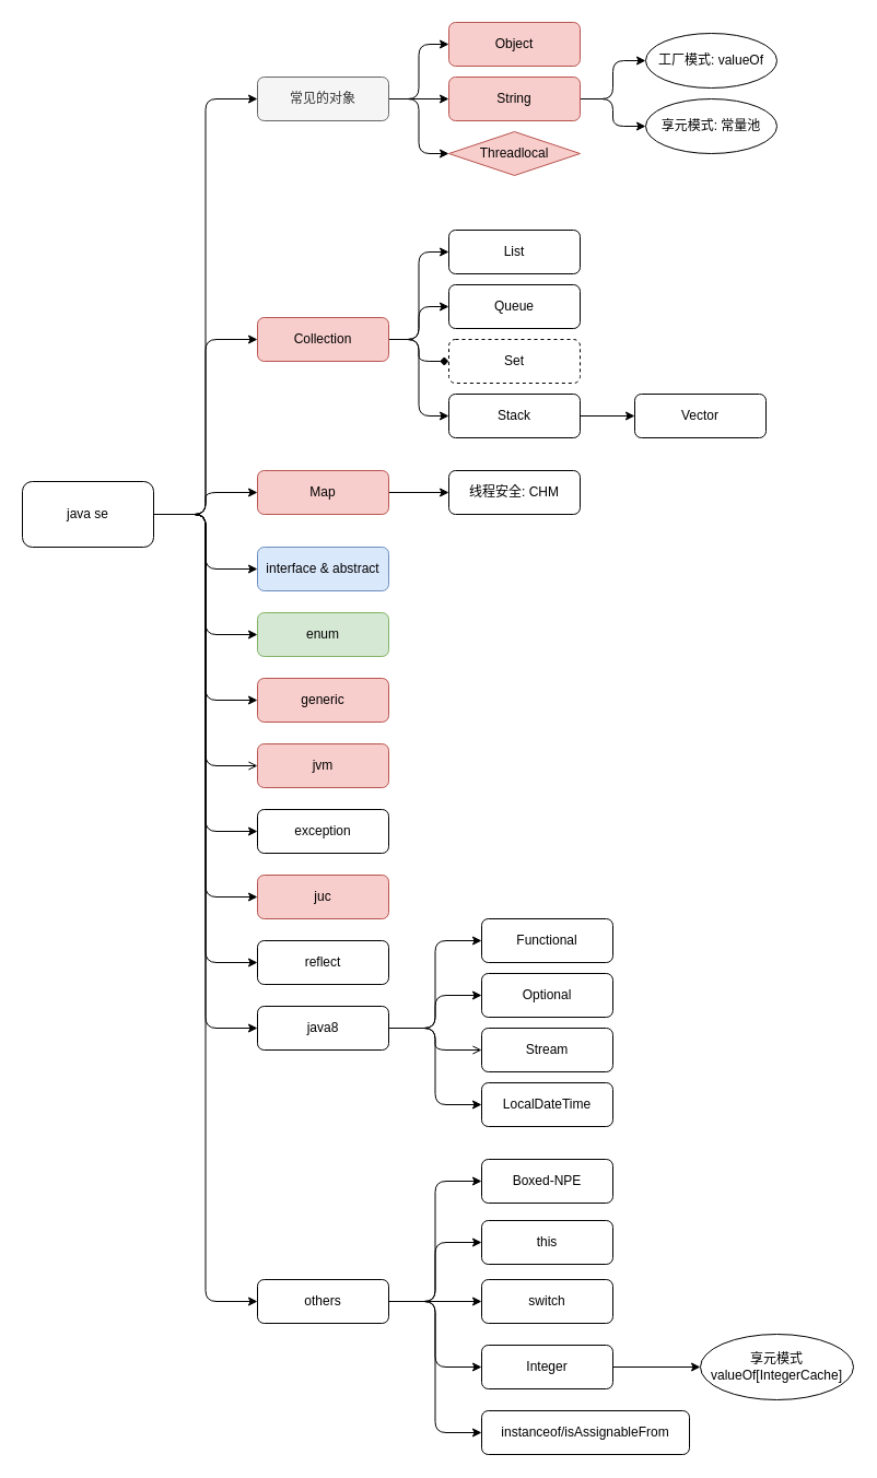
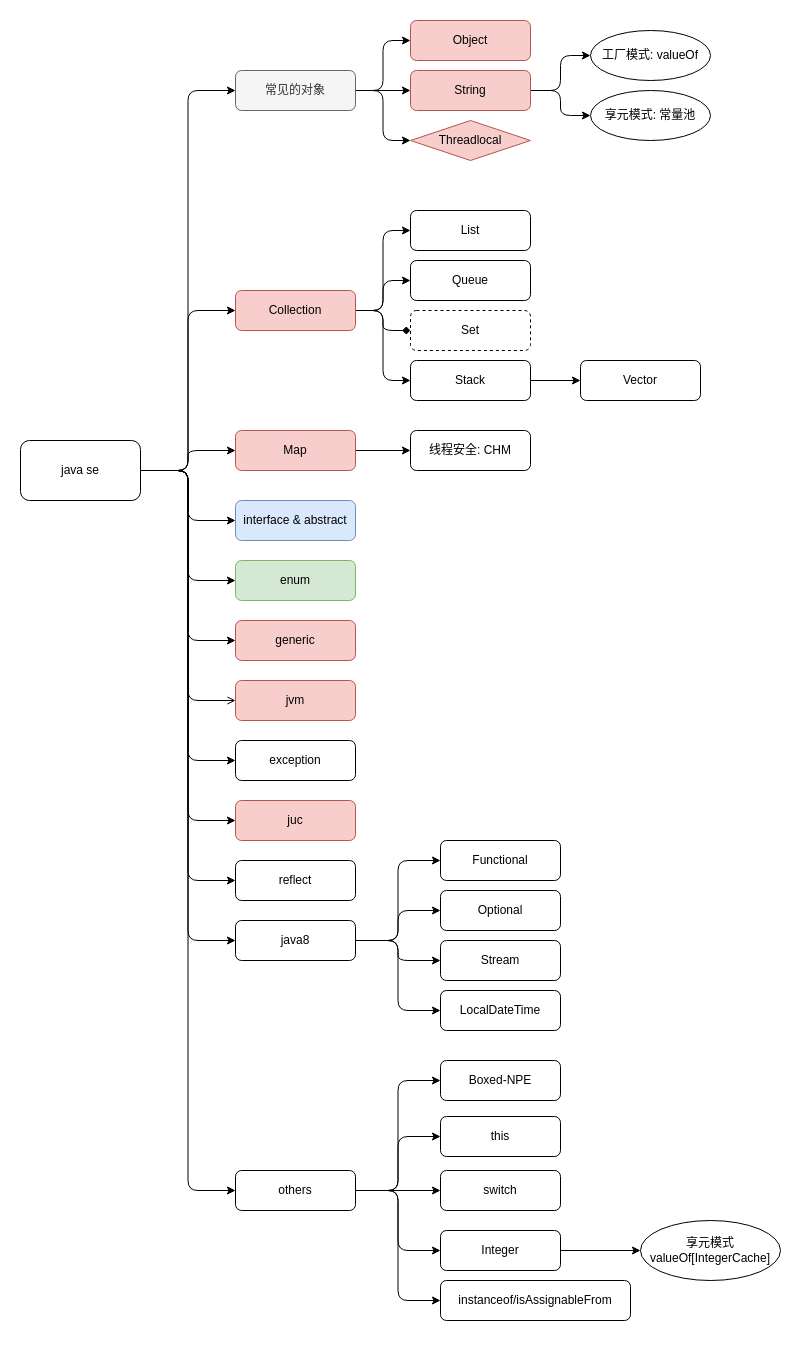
  <mxCell id="0" />
  <mxCell id="1" parent="0" />
  <mxCell id="2" style="edgeStyle=orthogonalEdgeStyle;rounded=1;orthogonalLoop=1;jettySize=auto;html=1;entryX=0;entryY=0.5;entryDx=0;entryDy=0;" parent="1" source="14" target="53" edge="1"><mxGeometry relative="1" as="geometry" /></mxCell>
  <mxCell id="3" style="edgeStyle=orthogonalEdgeStyle;rounded=1;orthogonalLoop=1;jettySize=auto;html=1;entryX=0;entryY=0.5;entryDx=0;entryDy=0;" parent="1" source="14" target="24" edge="1"><mxGeometry relative="1" as="geometry" /></mxCell>
  <mxCell id="4" style="edgeStyle=orthogonalEdgeStyle;rounded=1;orthogonalLoop=1;jettySize=auto;html=1;entryX=0;entryY=0.5;entryDx=0;entryDy=0;" parent="1" source="14" target="29" edge="1"><mxGeometry relative="1" as="geometry" /></mxCell>
  <mxCell id="5" style="edgeStyle=orthogonalEdgeStyle;rounded=1;orthogonalLoop=1;jettySize=auto;html=1;entryX=0;entryY=0.5;entryDx=0;entryDy=0;" parent="1" source="14" target="34" edge="1"><mxGeometry relative="1" as="geometry" /></mxCell>
  <mxCell id="6" style="edgeStyle=orthogonalEdgeStyle;rounded=1;orthogonalLoop=1;jettySize=auto;html=1;entryX=0;entryY=0.5;entryDx=0;entryDy=0;" parent="1" source="14" target="35" edge="1"><mxGeometry relative="1" as="geometry" /></mxCell>
  <mxCell id="7" style="edgeStyle=orthogonalEdgeStyle;rounded=1;orthogonalLoop=1;jettySize=auto;html=1;entryX=0;entryY=0.5;entryDx=0;entryDy=0;" parent="1" source="14" target="36" edge="1"><mxGeometry relative="1" as="geometry" /></mxCell>
  <mxCell id="8" style="edgeStyle=orthogonalEdgeStyle;rounded=1;orthogonalLoop=1;jettySize=auto;html=1;entryX=0;entryY=0.5;entryDx=0;entryDy=0;" parent="1" source="14" target="37" edge="1"><mxGeometry relative="1" as="geometry" /></mxCell>
  <mxCell id="9" style="edgeStyle=orthogonalEdgeStyle;rounded=1;orthogonalLoop=1;jettySize=auto;html=1;entryX=0;entryY=0.5;entryDx=0;entryDy=0;endArrow=open;" parent="1" source="14" target="38" edge="1"><mxGeometry relative="1" as="geometry" /></mxCell>
  <mxCell id="10" style="edgeStyle=orthogonalEdgeStyle;rounded=1;orthogonalLoop=1;jettySize=auto;html=1;entryX=0;entryY=0.5;entryDx=0;entryDy=0;" parent="1" source="14" target="39" edge="1"><mxGeometry relative="1" as="geometry" /></mxCell>
  <mxCell id="11" style="edgeStyle=orthogonalEdgeStyle;rounded=1;orthogonalLoop=1;jettySize=auto;html=1;entryX=0;entryY=0.5;entryDx=0;entryDy=0;" parent="1" source="14" target="40" edge="1"><mxGeometry relative="1" as="geometry" /></mxCell>
  <mxCell id="12" style="edgeStyle=orthogonalEdgeStyle;rounded=1;orthogonalLoop=1;jettySize=auto;html=1;entryX=0;entryY=0.5;entryDx=0;entryDy=0;" parent="1" source="14" target="45" edge="1"><mxGeometry relative="1" as="geometry" /></mxCell>
  <mxCell id="13" style="edgeStyle=orthogonalEdgeStyle;rounded=1;orthogonalLoop=1;jettySize=auto;html=1;entryX=0;entryY=0.5;entryDx=0;entryDy=0;" edge="1" parent="1" source="14" target="59"><mxGeometry relative="1" as="geometry" /></mxCell>
  <mxCell id="14" value="java se" style="rounded=1;whiteSpace=wrap;html=1;" parent="1" vertex="1"><mxGeometry x="20" y="440" width="120" height="60" as="geometry" /></mxCell>
  <mxCell id="15" value="Threadlocal" style="rhombus;whiteSpace=wrap;html=1;fillColor=#f8cecc;strokeColor=#b85450;" parent="1" vertex="1"><mxGeometry x="410" y="120" width="120" height="40" as="geometry" /></mxCell>
  <mxCell id="16" value="" style="edgeStyle=orthogonalEdgeStyle;rounded=1;orthogonalLoop=1;jettySize=auto;html=1;entryX=0;entryY=0.5;entryDx=0;entryDy=0;" edge="1" parent="1" source="18" target="67"><mxGeometry relative="1" as="geometry"><mxPoint x="640" y="90" as="targetPoint" /></mxGeometry></mxCell>
  <mxCell id="17" style="edgeStyle=orthogonalEdgeStyle;rounded=1;orthogonalLoop=1;jettySize=auto;html=1;" edge="1" parent="1" source="18" target="68"><mxGeometry relative="1" as="geometry" /></mxCell>
  <mxCell id="18" value="String" style="rounded=1;whiteSpace=wrap;html=1;fillColor=#f8cecc;strokeColor=#b85450;" parent="1" vertex="1"><mxGeometry x="410" y="70" width="120" height="40" as="geometry" /></mxCell>
  <mxCell id="19" value="Object" style="rounded=1;whiteSpace=wrap;html=1;fillColor=#f8cecc;strokeColor=#b85450;" parent="1" vertex="1"><mxGeometry x="410" y="20" width="120" height="40" as="geometry" /></mxCell>
  <mxCell id="20" value="" style="edgeStyle=orthogonalEdgeStyle;rounded=1;orthogonalLoop=1;jettySize=auto;html=1;entryX=0;entryY=0.5;entryDx=0;entryDy=0;" parent="1" source="24" target="25" edge="1"><mxGeometry relative="1" as="geometry" /></mxCell>
  <mxCell id="21" style="edgeStyle=orthogonalEdgeStyle;rounded=1;orthogonalLoop=1;jettySize=auto;html=1;" parent="1" source="24" target="26" edge="1"><mxGeometry relative="1" as="geometry" /></mxCell>
  <mxCell id="22" style="edgeStyle=orthogonalEdgeStyle;rounded=1;orthogonalLoop=1;jettySize=auto;html=1;entryX=0;entryY=0.5;entryDx=0;entryDy=0;endArrow=diamond;" parent="1" source="24" target="27" edge="1"><mxGeometry relative="1" as="geometry" /></mxCell>
  <mxCell id="23" style="edgeStyle=orthogonalEdgeStyle;rounded=1;orthogonalLoop=1;jettySize=auto;html=1;entryX=0;entryY=0.5;entryDx=0;entryDy=0;" parent="1" source="24" target="31" edge="1"><mxGeometry relative="1" as="geometry" /></mxCell>
  <mxCell id="24" value="Collection" style="rounded=1;whiteSpace=wrap;html=1;fillColor=#f8cecc;strokeColor=#b85450;" parent="1" vertex="1"><mxGeometry x="235" y="290" width="120" height="40" as="geometry" /></mxCell>
  <mxCell id="25" value="List" style="rounded=1;whiteSpace=wrap;html=1;" parent="1" vertex="1"><mxGeometry x="410" y="210" width="120" height="40" as="geometry" /></mxCell>
  <mxCell id="26" value="Queue" style="rounded=1;whiteSpace=wrap;html=1;" parent="1" vertex="1"><mxGeometry x="410" y="260" width="120" height="40" as="geometry" /></mxCell>
  <mxCell id="27" value="Set" style="rounded=1;whiteSpace=wrap;html=1;dashed=1;" parent="1" vertex="1"><mxGeometry x="410" y="310" width="120" height="40" as="geometry" /></mxCell>
  <mxCell id="28" value="" style="edgeStyle=orthogonalEdgeStyle;rounded=1;orthogonalLoop=1;jettySize=auto;html=1;" parent="1" source="29" target="33" edge="1"><mxGeometry relative="1" as="geometry" /></mxCell>
  <mxCell id="29" value="Map" style="rounded=1;whiteSpace=wrap;html=1;fillColor=#f8cecc;strokeColor=#b85450;" parent="1" vertex="1"><mxGeometry x="235" y="430" width="120" height="40" as="geometry" /></mxCell>
  <mxCell id="30" value="" style="edgeStyle=orthogonalEdgeStyle;rounded=1;orthogonalLoop=1;jettySize=auto;html=1;" parent="1" source="31" target="32" edge="1"><mxGeometry relative="1" as="geometry" /></mxCell>
  <mxCell id="31" value="Stack" style="rounded=1;whiteSpace=wrap;html=1;" parent="1" vertex="1"><mxGeometry x="410" y="360" width="120" height="40" as="geometry" /></mxCell>
  <mxCell id="32" value="Vector" style="rounded=1;whiteSpace=wrap;html=1;" parent="1" vertex="1"><mxGeometry x="580" y="360" width="120" height="40" as="geometry" /></mxCell>
  <mxCell id="33" value="线程安全: CHM" style="rounded=1;whiteSpace=wrap;html=1;" parent="1" vertex="1"><mxGeometry x="410" y="430" width="120" height="40" as="geometry" /></mxCell>
  <mxCell id="34" value="interface &amp;amp; abstract" style="rounded=1;whiteSpace=wrap;html=1;fillColor=#dae8fc;strokeColor=#6c8ebf;" parent="1" vertex="1"><mxGeometry x="235" y="500" width="120" height="40" as="geometry" /></mxCell>
  <mxCell id="35" value="enum" style="rounded=1;whiteSpace=wrap;html=1;fillColor=#d5e8d4;strokeColor=#82b366;" parent="1" vertex="1"><mxGeometry x="235" y="560" width="120" height="40" as="geometry" /></mxCell>
  <mxCell id="36" value="generic" style="rounded=1;whiteSpace=wrap;html=1;fillColor=#f8cecc;strokeColor=#b85450;" parent="1" vertex="1"><mxGeometry x="235" y="620" width="120" height="40" as="geometry" /></mxCell>
  <mxCell id="37" value="exception" style="rounded=1;whiteSpace=wrap;html=1;" parent="1" vertex="1"><mxGeometry x="235" y="740" width="120" height="40" as="geometry" /></mxCell>
  <mxCell id="38" value="jvm" style="rounded=1;whiteSpace=wrap;html=1;fillColor=#f8cecc;strokeColor=#b85450;" parent="1" vertex="1"><mxGeometry x="235" y="680" width="120" height="40" as="geometry" /></mxCell>
  <mxCell id="39" value="juc" style="rounded=1;whiteSpace=wrap;html=1;fillColor=#f8cecc;strokeColor=#b85450;" parent="1" vertex="1"><mxGeometry x="235" y="800" width="120" height="40" as="geometry" /></mxCell>
  <mxCell id="40" value="reflect" style="rounded=1;whiteSpace=wrap;html=1;" parent="1" vertex="1"><mxGeometry x="235" y="860" width="120" height="40" as="geometry" /></mxCell>
- <mxCell id="41" value="" style="edgeStyle=orthogonalEdgeStyle;rounded=1;orthogonalLoop=1;jettySize=auto;html=1;endArrow=open;" parent="1" source="45" target="46" edge="1"><mxGeometry relative="1" as="geometry" /></mxCell>
+ <mxCell id="41" value="" style="edgeStyle=orthogonalEdgeStyle;rounded=1;orthogonalLoop=1;jettySize=auto;html=1;" parent="1" source="45" target="46" edge="1"><mxGeometry relative="1" as="geometry" /></mxCell>
  <mxCell id="42" style="edgeStyle=orthogonalEdgeStyle;rounded=1;orthogonalLoop=1;jettySize=auto;html=1;entryX=0;entryY=0.5;entryDx=0;entryDy=0;" parent="1" source="45" target="49" edge="1"><mxGeometry relative="1" as="geometry" /></mxCell>
  <mxCell id="43" style="edgeStyle=orthogonalEdgeStyle;rounded=1;orthogonalLoop=1;jettySize=auto;html=1;entryX=0;entryY=0.5;entryDx=0;entryDy=0;" parent="1" source="45" target="47" edge="1"><mxGeometry relative="1" as="geometry" /></mxCell>
  <mxCell id="44" style="edgeStyle=orthogonalEdgeStyle;rounded=1;orthogonalLoop=1;jettySize=auto;html=1;entryX=0;entryY=0.5;entryDx=0;entryDy=0;" parent="1" source="45" target="48" edge="1"><mxGeometry relative="1" as="geometry" /></mxCell>
  <mxCell id="45" value="java8" style="rounded=1;whiteSpace=wrap;html=1;" parent="1" vertex="1"><mxGeometry x="235" y="920" width="120" height="40" as="geometry" /></mxCell>
  <mxCell id="46" value="Stream" style="rounded=1;whiteSpace=wrap;html=1;" parent="1" vertex="1"><mxGeometry x="440" y="940" width="120" height="40" as="geometry" /></mxCell>
  <mxCell id="47" value="Optional" style="rounded=1;whiteSpace=wrap;html=1;" parent="1" vertex="1"><mxGeometry x="440" y="890" width="120" height="40" as="geometry" /></mxCell>
  <mxCell id="48" value="LocalDateTime" style="rounded=1;whiteSpace=wrap;html=1;" parent="1" vertex="1"><mxGeometry x="440" y="990" width="120" height="40" as="geometry" /></mxCell>
  <mxCell id="49" value="Functional" style="rounded=1;whiteSpace=wrap;html=1;" parent="1" vertex="1"><mxGeometry x="440" y="840" width="120" height="40" as="geometry" /></mxCell>
  <mxCell id="50" style="edgeStyle=orthogonalEdgeStyle;rounded=1;orthogonalLoop=1;jettySize=auto;html=1;entryX=0;entryY=0.5;entryDx=0;entryDy=0;" edge="1" parent="1" source="53" target="19"><mxGeometry relative="1" as="geometry" /></mxCell>
  <mxCell id="51" style="edgeStyle=orthogonalEdgeStyle;rounded=1;orthogonalLoop=1;jettySize=auto;html=1;entryX=0;entryY=0.5;entryDx=0;entryDy=0;" edge="1" parent="1" source="53" target="18"><mxGeometry relative="1" as="geometry" /></mxCell>
  <mxCell id="52" style="edgeStyle=orthogonalEdgeStyle;rounded=1;orthogonalLoop=1;jettySize=auto;html=1;entryX=0;entryY=0.5;entryDx=0;entryDy=0;" edge="1" parent="1" source="53" target="15"><mxGeometry relative="1" as="geometry" /></mxCell>
  <mxCell id="53" value="常见的对象" style="rounded=1;whiteSpace=wrap;html=1;fillColor=#f5f5f5;strokeColor=#666666;fontColor=#333333;" vertex="1" parent="1"><mxGeometry x="235" y="70" width="120" height="40" as="geometry" /></mxCell>
  <mxCell id="54" value="" style="edgeStyle=orthogonalEdgeStyle;rounded=1;orthogonalLoop=1;jettySize=auto;html=1;entryX=0;entryY=0.5;entryDx=0;entryDy=0;" edge="1" parent="1" source="59" target="60"><mxGeometry relative="1" as="geometry" /></mxCell>
  <mxCell id="55" style="edgeStyle=orthogonalEdgeStyle;rounded=1;orthogonalLoop=1;jettySize=auto;html=1;entryX=0;entryY=0.5;entryDx=0;entryDy=0;" edge="1" parent="1" source="59" target="61"><mxGeometry relative="1" as="geometry" /></mxCell>
  <mxCell id="56" style="edgeStyle=orthogonalEdgeStyle;rounded=1;orthogonalLoop=1;jettySize=auto;html=1;entryX=0;entryY=0.5;entryDx=0;entryDy=0;" edge="1" parent="1" source="59" target="62"><mxGeometry relative="1" as="geometry" /></mxCell>
  <mxCell id="57" style="edgeStyle=orthogonalEdgeStyle;rounded=1;orthogonalLoop=1;jettySize=auto;html=1;" edge="1" parent="1" source="59" target="63"><mxGeometry relative="1" as="geometry" /></mxCell>
  <mxCell id="58" style="edgeStyle=orthogonalEdgeStyle;rounded=1;orthogonalLoop=1;jettySize=auto;html=1;entryX=0;entryY=0.5;entryDx=0;entryDy=0;" edge="1" parent="1" source="59" target="65"><mxGeometry relative="1" as="geometry" /></mxCell>
  <mxCell id="59" value="others" style="rounded=1;whiteSpace=wrap;html=1;" vertex="1" parent="1"><mxGeometry x="235" y="1170" width="120" height="40" as="geometry" /></mxCell>
  <mxCell id="60" value="Boxed-NPE" style="rounded=1;whiteSpace=wrap;html=1;" vertex="1" parent="1"><mxGeometry x="440" y="1060" width="120" height="40" as="geometry" /></mxCell>
  <mxCell id="61" value="this" style="rounded=1;whiteSpace=wrap;html=1;" vertex="1" parent="1"><mxGeometry x="440" y="1116" width="120" height="40" as="geometry" /></mxCell>
- <mxCell id="62" value="instanceof/isAssignableFrom" style="rounded=1;whiteSpace=wrap;html=1;" vertex="1" parent="1"><mxGeometry x="440" y="1290" width="190" height="40" as="geometry" /></mxCell>
+ <mxCell id="62" value="instanceof/isAssignableFrom" style="rounded=1;whiteSpace=wrap;html=1;" vertex="1" parent="1"><mxGeometry x="440" y="1280" width="190" height="40" as="geometry" /></mxCell>
  <mxCell id="63" value="switch" style="rounded=1;whiteSpace=wrap;html=1;" vertex="1" parent="1"><mxGeometry x="440" y="1170" width="120" height="40" as="geometry" /></mxCell>
  <mxCell id="64" value="" style="edgeStyle=orthogonalEdgeStyle;rounded=1;orthogonalLoop=1;jettySize=auto;html=1;" edge="1" parent="1" source="65" target="66"><mxGeometry relative="1" as="geometry" /></mxCell>
  <mxCell id="65" value="Integer" style="rounded=1;whiteSpace=wrap;html=1;" vertex="1" parent="1"><mxGeometry x="440" y="1230" width="120" height="40" as="geometry" /></mxCell>
  <mxCell id="66" value="享元模式&lt;br&gt;valueOf[IntegerCache]" style="ellipse;whiteSpace=wrap;html=1;rounded=1;" vertex="1" parent="1"><mxGeometry x="640" y="1220" width="140" height="60" as="geometry" /></mxCell>
  <mxCell id="67" value="工厂模式: valueOf" style="ellipse;whiteSpace=wrap;html=1;rounded=1;" vertex="1" parent="1"><mxGeometry x="590" y="30" width="120" height="50" as="geometry" /></mxCell>
  <mxCell id="68" value="享元模式: 常量池" style="ellipse;whiteSpace=wrap;html=1;rounded=1;" vertex="1" parent="1"><mxGeometry x="590" y="90" width="120" height="50" as="geometry" /></mxCell>
